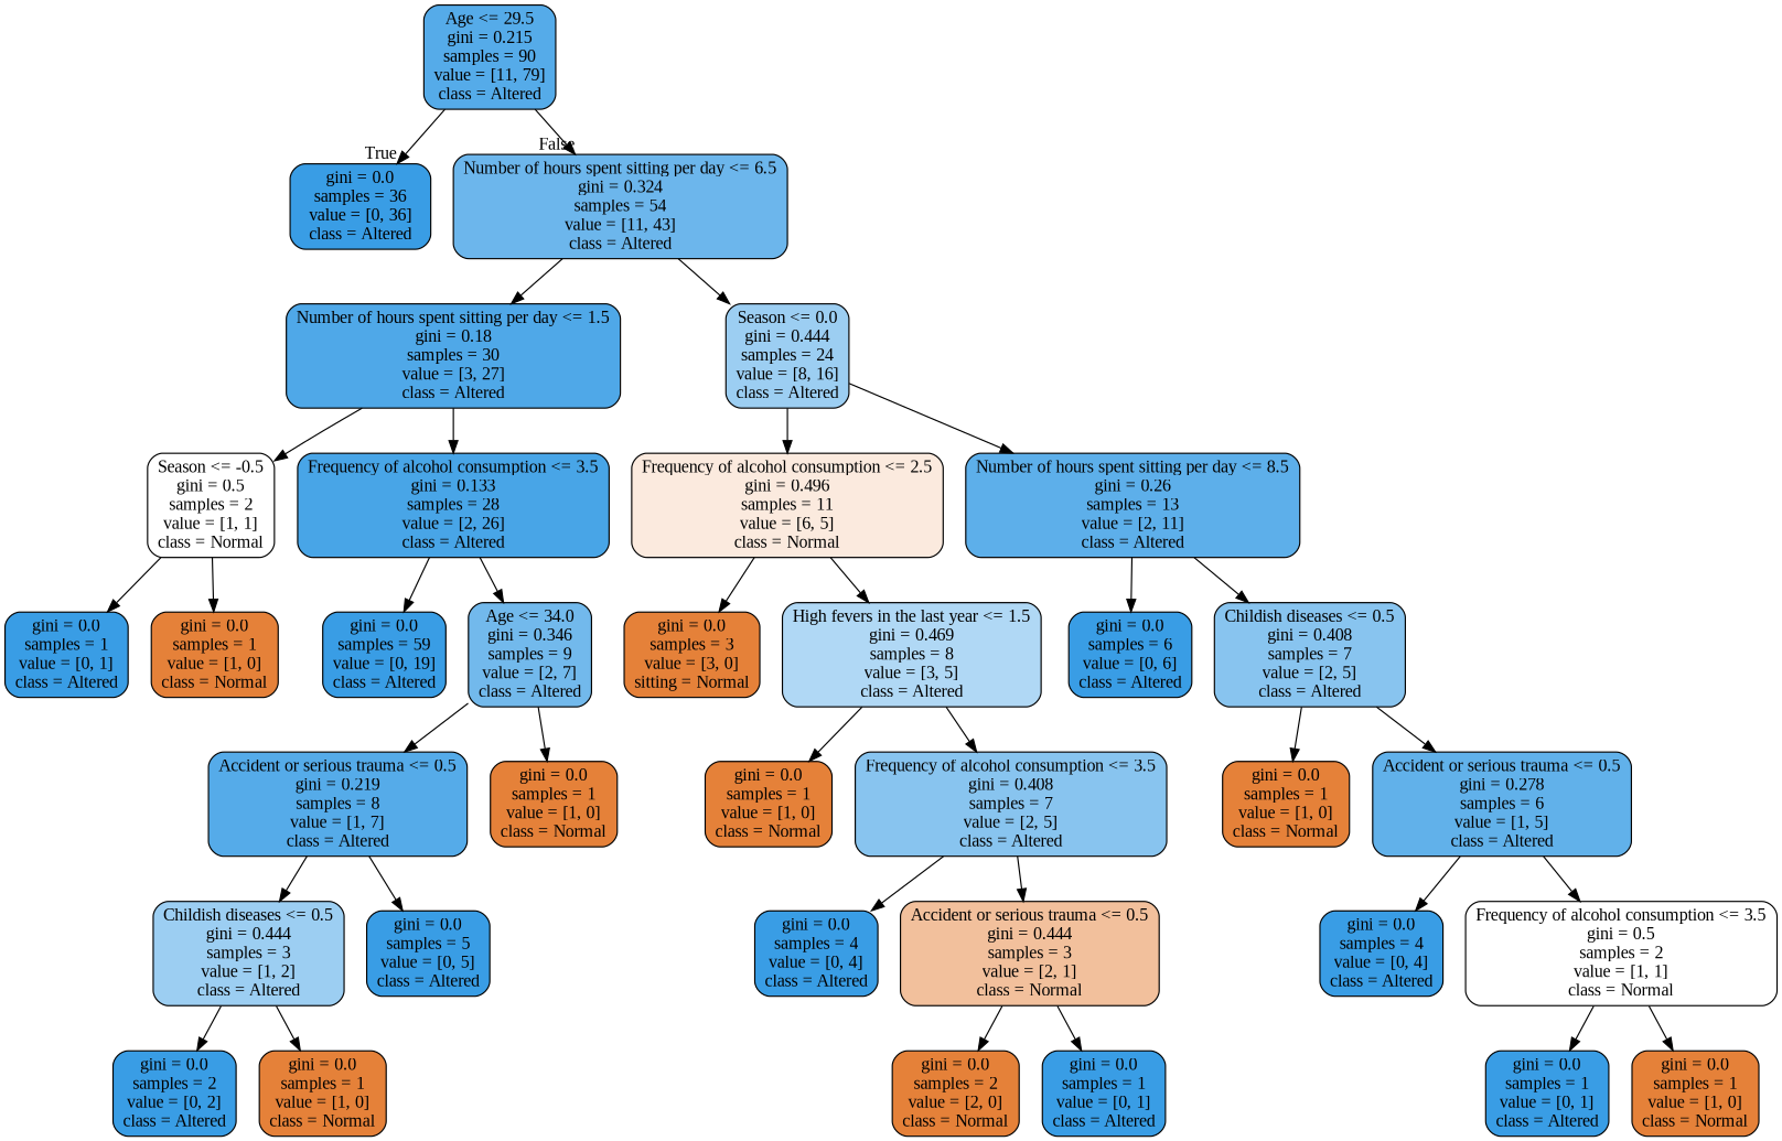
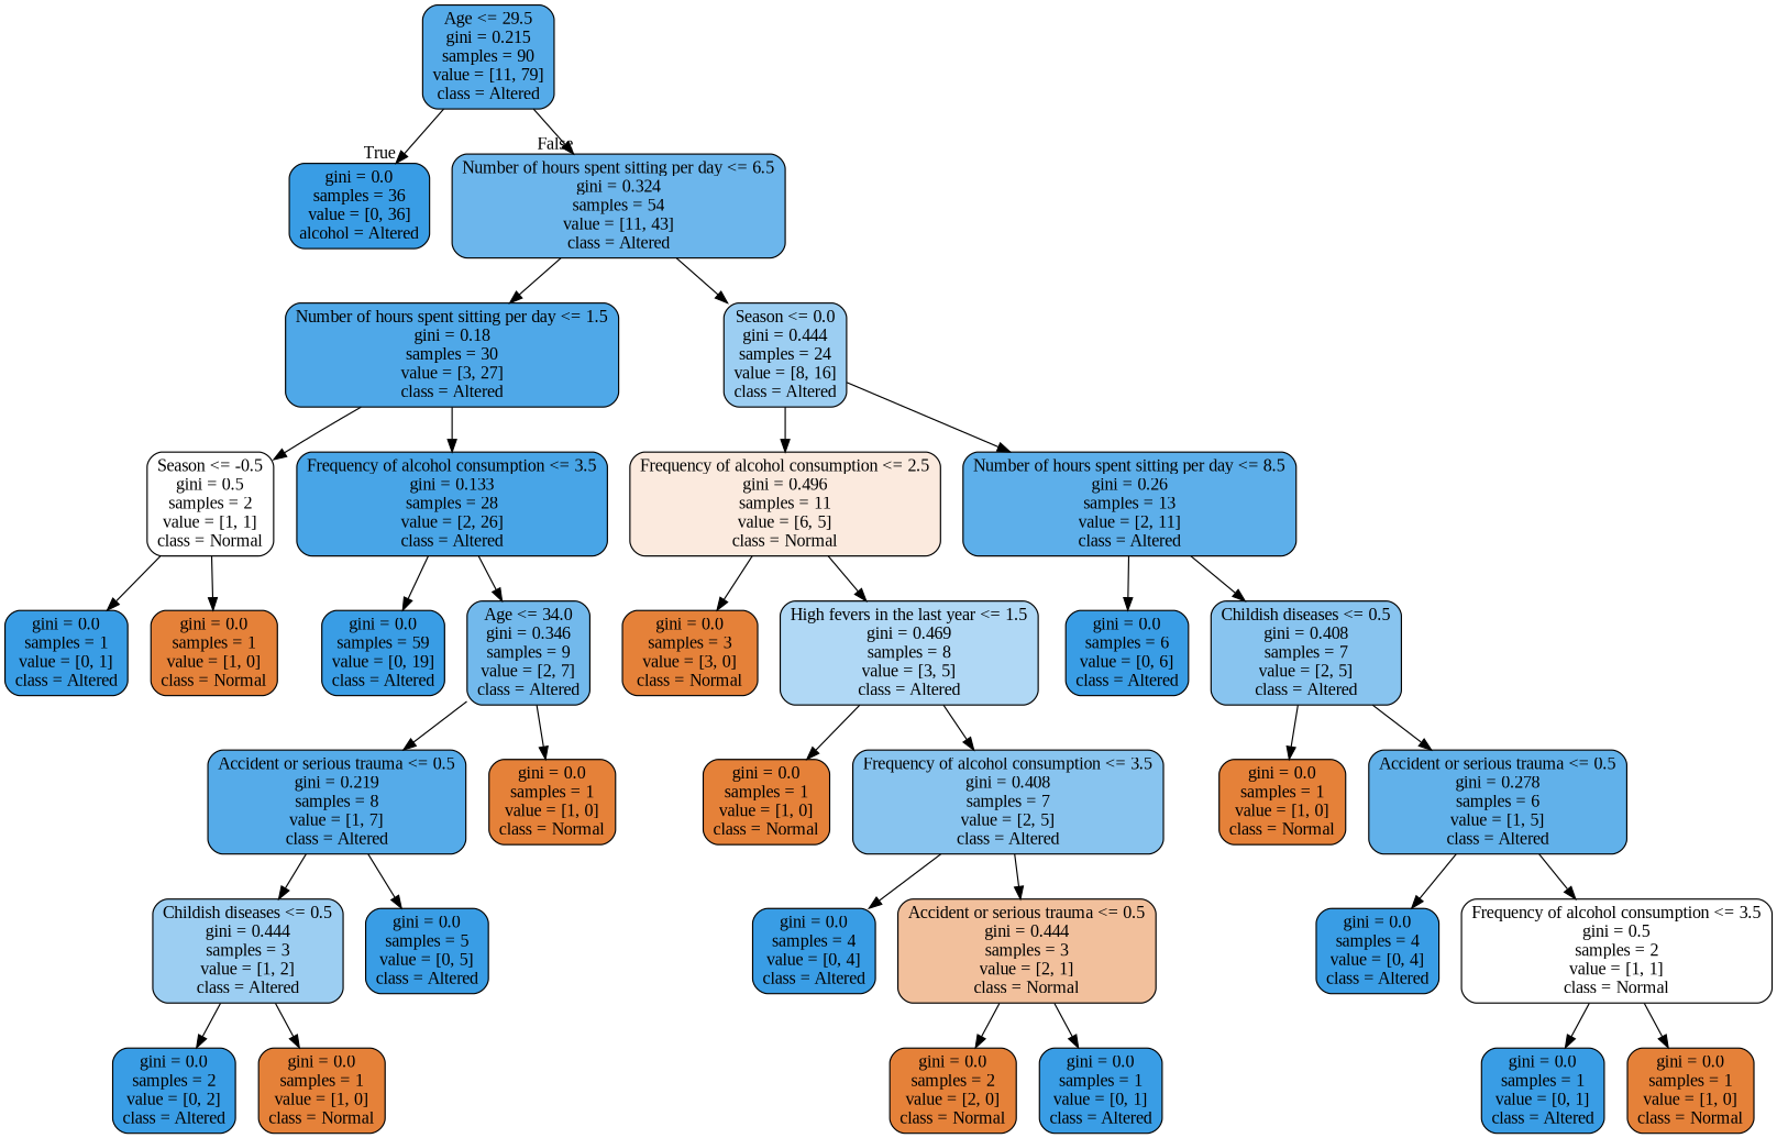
  digraph {
    fontname="Liberation Serif"
    node [color=black fillcolor="#399de5" fontname="Liberation Serif" shape=box style="filled, rounded"]
    edge [fontname="Liberation Serif"]
    n1 [fillcolor="#55abe9" label="Age <= 29.5\ngini = 0.215\nsamples = 90\nvalue = [11, 79]\nclass = Altered"]
-   n2 [label="gini = 0.0\nsamples = 36\nvalue = [0, 36]\nclass = Altered"]
+   n2 [label="gini = 0.0\nsamples = 36\nvalue = [0, 36]\nalcohol = Altered"]
    n3 [fillcolor="#6cb6ec" label="Number of hours spent sitting per day <= 6.5\ngini = 0.324\nsamples = 54\nvalue = [11, 43]\nclass = Altered"]
    n4 [fillcolor="#4fa8e8" label="Number of hours spent sitting per day <= 1.5\ngini = 0.18\nsamples = 30\nvalue = [3, 27]\nclass = Altered"]
    n5 [fillcolor="#9ccef2" label="Season <= 0.0\ngini = 0.444\nsamples = 24\nvalue = [8, 16]\nclass = Altered"]
    n6 [fillcolor="#ffffff" label="Season <= -0.5\ngini = 0.5\nsamples = 2\nvalue = [1, 1]\nclass = Normal"]
    n7 [fillcolor="#48a5e7" label="Frequency of alcohol consumption <= 3.5\ngini = 0.133\nsamples = 28\nvalue = [2, 26]\nclass = Altered"]
    n8 [fillcolor="#fbeade" label="Frequency of alcohol consumption <= 2.5\ngini = 0.496\nsamples = 11\nvalue = [6, 5]\nclass = Normal"]
    n9 [fillcolor="#5dafea" label="Number of hours spent sitting per day <= 8.5\ngini = 0.26\nsamples = 13\nvalue = [2, 11]\nclass = Altered"]
    n10 [label="gini = 0.0\nsamples = 1\nvalue = [0, 1]\nclass = Altered"]
    n11 [fillcolor="#e58139" label="gini = 0.0\nsamples = 1\nvalue = [1, 0]\nclass = Normal"]
    n12 [label="gini = 0.0\nsamples = 59\nvalue = [0, 19]\nclass = Altered"]
    n13 [fillcolor="#72b9ec" label="Age <= 34.0\ngini = 0.346\nsamples = 9\nvalue = [2, 7]\nclass = Altered"]
    n14 [fillcolor="#55abe9" label="Accident or serious trauma <= 0.5\ngini = 0.219\nsamples = 8\nvalue = [1, 7]\nclass = Altered"]
    n15 [fillcolor="#e58139" label="gini = 0.0\nsamples = 1\nvalue = [1, 0]\nclass = Normal"]
    n16 [fillcolor="#9ccef2" label="Childish diseases <= 0.5\ngini = 0.444\nsamples = 3\nvalue = [1, 2]\nclass = Altered"]
    n17 [label="gini = 0.0\nsamples = 5\nvalue = [0, 5]\nclass = Altered"]
    n18 [label="gini = 0.0\nsamples = 2\nvalue = [0, 2]\nclass = Altered"]
    n19 [fillcolor="#e58139" label="gini = 0.0\nsamples = 1\nvalue = [1, 0]\nclass = Normal"]
-   n20 [fillcolor="#e58139" label="gini = 0.0\nsamples = 3\nvalue = [3, 0]\nsitting = Normal"]
+   n20 [fillcolor="#e58139" label="gini = 0.0\nsamples = 3\nvalue = [3, 0]\nclass = Normal"]
    n21 [fillcolor="#b0d8f5" label="High fevers in the last year <= 1.5\ngini = 0.469\nsamples = 8\nvalue = [3, 5]\nclass = Altered"]
    n22 [label="gini = 0.0\nsamples = 6\nvalue = [0, 6]\nclass = Altered"]
    n23 [fillcolor="#88c4ef" label="Childish diseases <= 0.5\ngini = 0.408\nsamples = 7\nvalue = [2, 5]\nclass = Altered"]
    n24 [fillcolor="#e58139" label="gini = 0.0\nsamples = 1\nvalue = [1, 0]\nclass = Normal"]
    n25 [fillcolor="#88c4ef" label="Frequency of alcohol consumption <= 3.5\ngini = 0.408\nsamples = 7\nvalue = [2, 5]\nclass = Altered"]
    n26 [label="gini = 0.0\nsamples = 4\nvalue = [0, 4]\nclass = Altered"]
    n27 [fillcolor="#f2c09c" label="Accident or serious trauma <= 0.5\ngini = 0.444\nsamples = 3\nvalue = [2, 1]\nclass = Normal"]
    n28 [fillcolor="#e58139" label="gini = 0.0\nsamples = 2\nvalue = [2, 0]\nclass = Normal"]
    n29 [label="gini = 0.0\nsamples = 1\nvalue = [0, 1]\nclass = Altered"]
    n30 [fillcolor="#e58139" label="gini = 0.0\nsamples = 1\nvalue = [1, 0]\nclass = Normal"]
    n31 [fillcolor="#61b1ea" label="Accident or serious trauma <= 0.5\ngini = 0.278\nsamples = 6\nvalue = [1, 5]\nclass = Altered"]
    n32 [label="gini = 0.0\nsamples = 4\nvalue = [0, 4]\nclass = Altered"]
    n33 [fillcolor="#ffffff" label="Frequency of alcohol consumption <= 3.5\ngini = 0.5\nsamples = 2\nvalue = [1, 1]\nclass = Normal"]
    n34 [label="gini = 0.0\nsamples = 1\nvalue = [0, 1]\nclass = Altered"]
    n35 [fillcolor="#e58139" label="gini = 0.0\nsamples = 1\nvalue = [1, 0]\nclass = Normal"]
    n1 -> n2 [headlabel=True labelangle=45 labeldistance=2.5]
    n1 -> n3 [headlabel=False labelangle=-45 labeldistance=2.5]
    n3 -> n4
    n3 -> n5
    n4 -> n6
    n4 -> n7
    n5 -> n8
    n5 -> n9
    n6 -> n10
    n6 -> n11
    n7 -> n12
    n7 -> n13
    n8 -> n20
    n8 -> n21
    n9 -> n22
    n9 -> n23
    n13 -> n14
    n13 -> n15
    n14 -> n16
    n14 -> n17
    n16 -> n18
    n16 -> n19
    n21 -> n24
    n21 -> n25
    n23 -> n30
    n23 -> n31
    n25 -> n26
    n25 -> n27
    n27 -> n28
    n27 -> n29
    n31 -> n32
    n31 -> n33
    n33 -> n34
    n33 -> n35
  }
